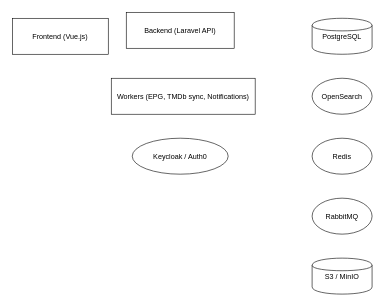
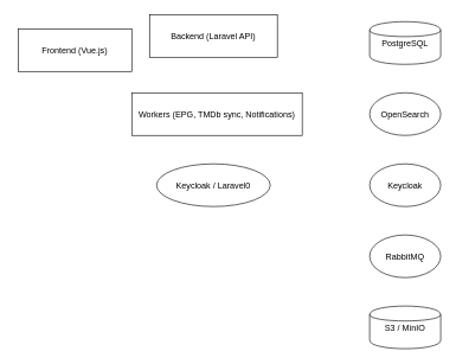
  <mxCell id="0" />
  <mxCell id="1" parent="0" />
- <mxCell id="2" value="Frontend (Vue.js)" style="shape=rectangle;" vertex="1" parent="1"><mxGeometry x="20" y="30" width="160" height="60" as="geometry" /></mxCell>
+ <mxCell id="2" value="Frontend (Vue.js)" style="shape=rectangle;" vertex="1" parent="1"><mxGeometry x="25" y="40" width="160" height="60" as="geometry" /></mxCell>
  <mxCell id="3" value="Backend (Laravel API)" style="shape=rectangle;" vertex="1" parent="1"><mxGeometry x="210" y="20" width="180" height="60" as="geometry" /></mxCell>
  <mxCell id="4" value="Workers (EPG, TMDb sync, Notifications)" style="shape=rectangle;" vertex="1" parent="1"><mxGeometry x="185" y="130" width="240" height="60" as="geometry" /></mxCell>
  <mxCell id="5" value="PostgreSQL" style="shape=cylinder;" vertex="1" parent="1"><mxGeometry x="520" y="30" width="100" height="60" as="geometry" /></mxCell>
  <mxCell id="6" value="OpenSearch" style="shape=ellipse;" vertex="1" parent="1"><mxGeometry x="520" y="130" width="100" height="60" as="geometry" /></mxCell>
- <mxCell id="7" value="Redis" style="shape=ellipse;" vertex="1" parent="1"><mxGeometry x="520" y="230" width="100" height="60" as="geometry" /></mxCell>
+ <mxCell id="7" value="Keycloak" style="shape=ellipse;" vertex="1" parent="1"><mxGeometry x="520" y="230" width="100" height="60" as="geometry" /></mxCell>
  <mxCell id="8" value="RabbitMQ" style="shape=ellipse;" vertex="1" parent="1"><mxGeometry x="520" y="330" width="100" height="60" as="geometry" /></mxCell>
  <mxCell id="9" value="S3 / MinIO" style="shape=cylinder;" vertex="1" parent="1"><mxGeometry x="520" y="430" width="100" height="60" as="geometry" /></mxCell>
- <mxCell id="10" value="Keycloak / Auth0" style="shape=ellipse;" vertex="1" parent="1"><mxGeometry x="220" y="230" width="160" height="60" as="geometry" /></mxCell>
+ <mxCell id="10" value="Keycloak / Laravel0" style="shape=ellipse;" vertex="1" parent="1"><mxGeometry x="220" y="230" width="160" height="60" as="geometry" /></mxCell>
